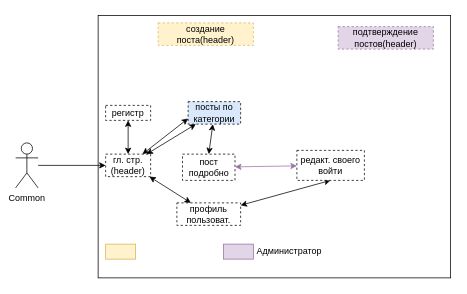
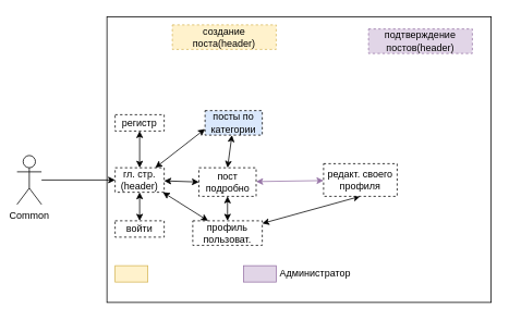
  <mxCell id="0" />
  <mxCell id="1" parent="0" />
  <mxCell id="2" value="" style="rounded=0;whiteSpace=wrap;html=1;" vertex="1" parent="1"><mxGeometry x="130" y="20" width="470" height="350" as="geometry" /></mxCell>
  <mxCell id="3" style="edgeStyle=orthogonalEdgeStyle;rounded=0;orthogonalLoop=1;jettySize=auto;html=1;entryX=0;entryY=0.5;entryDx=0;entryDy=0;" edge="1" parent="1" source="4" target="8"><mxGeometry relative="1" as="geometry" /></mxCell>
  <mxCell id="4" value="Common" style="shape=umlActor;verticalLabelPosition=bottom;labelBackgroundColor=#ffffff;verticalAlign=top;html=1;outlineConnect=0;" vertex="1" parent="1"><mxGeometry x="20" y="190" width="30" height="60" as="geometry" /></mxCell>
- <mxCell id="6" style="edgeStyle=none;rounded=0;orthogonalLoop=1;jettySize=auto;html=1;startArrow=classic;startFill=1;" edge="1" parent="1" source="8" target="13"><mxGeometry relative="1" as="geometry" /></mxCell>
+ <mxCell id="5" style="edgeStyle=none;rounded=0;orthogonalLoop=1;jettySize=auto;html=1;entryX=0.5;entryY=0;entryDx=0;entryDy=0;startArrow=classic;startFill=1;" edge="1" parent="1" source="8" target="9"><mxGeometry relative="1" as="geometry" /></mxCell>
+ <mxCell id="6" style="edgeStyle=none;rounded=0;orthogonalLoop=1;jettySize=auto;html=1;entryX=0;entryY=0.5;entryDx=0;entryDy=0;startArrow=classic;startFill=1;" edge="1" parent="1" source="8" target="16"><mxGeometry relative="1" as="geometry" /></mxCell>
  <mxCell id="7" style="edgeStyle=none;rounded=0;orthogonalLoop=1;jettySize=auto;html=1;entryX=0;entryY=0.75;entryDx=0;entryDy=0;startArrow=classic;startFill=1;" edge="1" parent="1" source="8"><mxGeometry relative="1" as="geometry"><mxPoint x="250" y="157.5" as="targetPoint" /></mxGeometry></mxCell>
  <mxCell id="8" value="гл. стр.&lt;br&gt;(header)" style="rounded=0;whiteSpace=wrap;html=1;dashed=1;rotation=0;" vertex="1" parent="1"><mxGeometry x="140" y="205" width="60" height="30" as="geometry" /></mxCell>
+ <mxCell id="9" value="войти" style="rounded=0;whiteSpace=wrap;html=1;dashed=1;" vertex="1" parent="1"><mxGeometry x="140" y="270" width="60" height="20" as="geometry" /></mxCell>
  <mxCell id="10" style="edgeStyle=none;rounded=0;orthogonalLoop=1;jettySize=auto;html=1;entryX=0.5;entryY=0;entryDx=0;entryDy=0;startArrow=classic;startFill=1;" edge="1" parent="1" source="11" target="8"><mxGeometry relative="1" as="geometry" /></mxCell>
  <mxCell id="11" value="регистр" style="rounded=0;whiteSpace=wrap;html=1;dashed=1;" vertex="1" parent="1"><mxGeometry x="140" y="140" width="60" height="20" as="geometry" /></mxCell>
  <mxCell id="12" style="rounded=0;orthogonalLoop=1;jettySize=auto;html=1;entryX=0.5;entryY=0;entryDx=0;entryDy=0;startArrow=classic;startFill=1;" edge="1" parent="1" target="16"><mxGeometry relative="1" as="geometry"><mxPoint x="282.955" y="165" as="sourcePoint" /></mxGeometry></mxCell>
  <mxCell id="13" value="посты по категории" style="rounded=0;whiteSpace=wrap;html=1;dashed=1;fillColor=#dae8fc;" vertex="1" parent="1"><mxGeometry x="250" y="135" width="70" height="30" as="geometry" /></mxCell>
+ <mxCell id="14" style="edgeStyle=none;rounded=0;orthogonalLoop=1;jettySize=auto;html=1;startArrow=classic;startFill=1;" edge="1" parent="1" source="16" target="19"><mxGeometry relative="1" as="geometry" /></mxCell>
  <mxCell id="15" style="rounded=0;orthogonalLoop=1;jettySize=auto;html=1;startArrow=classic;startFill=1;fillColor=#e1d5e7;strokeColor=#9673a6;" edge="1" parent="1" source="16" target="20"><mxGeometry relative="1" as="geometry" /></mxCell>
  <mxCell id="16" value="пост подробно" style="rounded=0;whiteSpace=wrap;html=1;dashed=1;" vertex="1" parent="1"><mxGeometry x="242.5" y="205" width="70" height="35" as="geometry" /></mxCell>
  <mxCell id="17" style="edgeStyle=none;rounded=0;orthogonalLoop=1;jettySize=auto;html=1;entryX=0.973;entryY=1;entryDx=0;entryDy=0;entryPerimeter=0;startArrow=classic;startFill=1;" edge="1" parent="1" source="19" target="8"><mxGeometry relative="1" as="geometry" /></mxCell>
  <mxCell id="18" style="edgeStyle=none;rounded=0;orthogonalLoop=1;jettySize=auto;html=1;entryX=0.5;entryY=1;entryDx=0;entryDy=0;startArrow=classic;startFill=1;" edge="1" parent="1" source="19" target="20"><mxGeometry relative="1" as="geometry" /></mxCell>
  <mxCell id="19" value="профиль пользоват." style="rounded=0;whiteSpace=wrap;html=1;dashed=1;" vertex="1" parent="1"><mxGeometry x="235" y="270" width="85" height="30" as="geometry" /></mxCell>
- <mxCell id="20" value="редакт. своего войти" style="rounded=0;whiteSpace=wrap;html=1;dashed=1;" vertex="1" parent="1"><mxGeometry x="395" y="200" width="90" height="40" as="geometry" /></mxCell>
+ <mxCell id="20" value="редакт. своего профиля" style="rounded=0;whiteSpace=wrap;html=1;dashed=1;" vertex="1" parent="1"><mxGeometry x="395" y="200" width="90" height="40" as="geometry" /></mxCell>
  <mxCell id="21" value="подтверждение постов(header)" style="rounded=0;whiteSpace=wrap;html=1;dashed=1;fillColor=#e1d5e7;strokeColor=#9673a6;" vertex="1" parent="1"><mxGeometry x="450" y="35" width="127" height="30" as="geometry" /></mxCell>
  <mxCell id="22" value="создание поста(header)" style="rounded=0;whiteSpace=wrap;html=1;dashed=1;fillColor=#fff2cc;strokeColor=#d6b656;" vertex="1" parent="1"><mxGeometry x="210" y="30" width="127" height="30" as="geometry" /></mxCell>
  <mxCell id="23" value="" style="rounded=0;whiteSpace=wrap;html=1;fillColor=#fff2cc;strokeColor=#d6b656;" vertex="1" parent="1"><mxGeometry x="140" y="325" width="40" height="20" as="geometry" /></mxCell>
  <mxCell id="24" value="" style="rounded=0;whiteSpace=wrap;html=1;fillColor=#e1d5e7;strokeColor=#9673a6;" vertex="1" parent="1"><mxGeometry x="297" y="325" width="40" height="20" as="geometry" /></mxCell>
  <mxCell id="25" value="Администратор" style="text;html=1;strokeColor=none;fillColor=none;align=center;verticalAlign=middle;whiteSpace=wrap;rounded=0;" vertex="1" parent="1"><mxGeometry x="365" y="325" width="40" height="20" as="geometry" /></mxCell>
